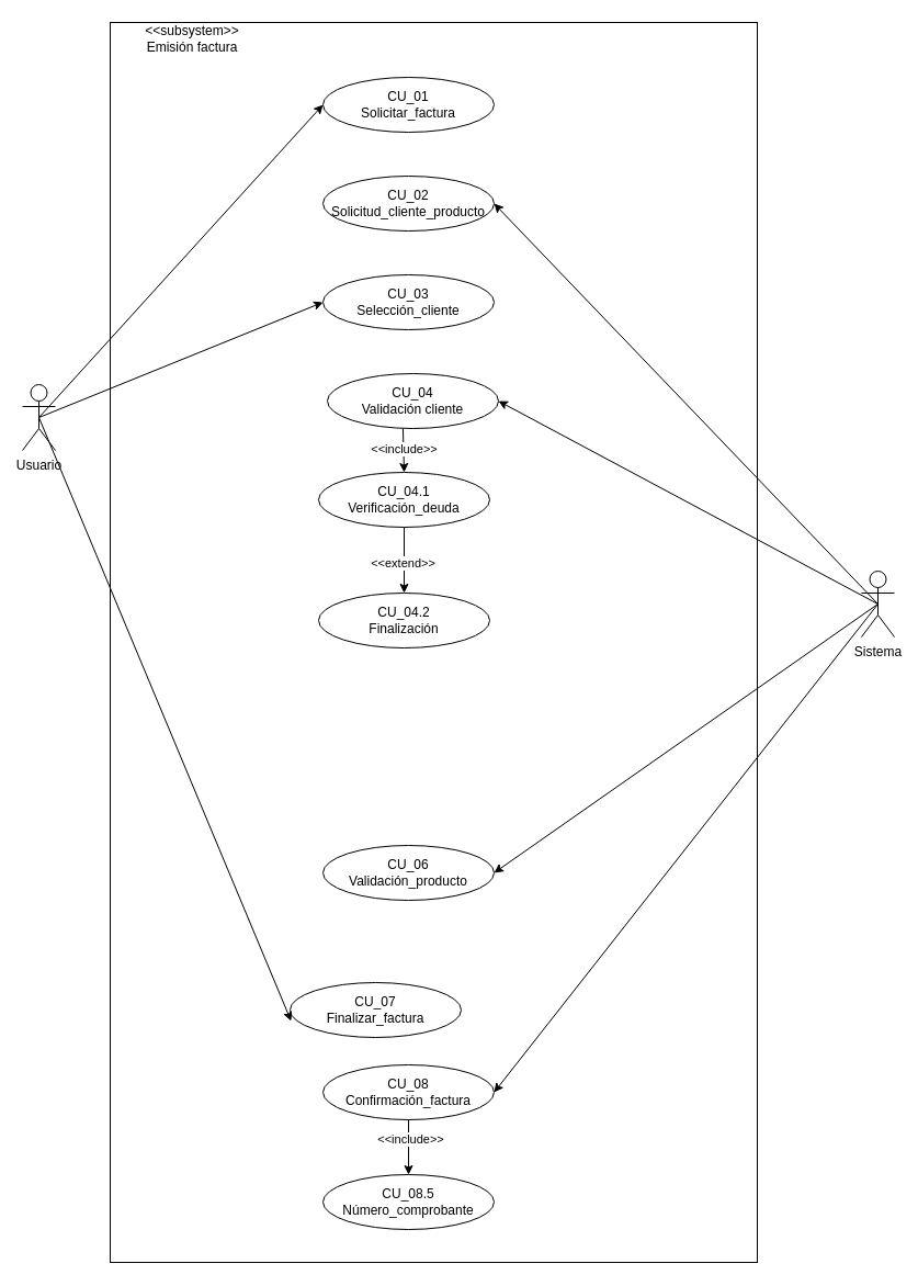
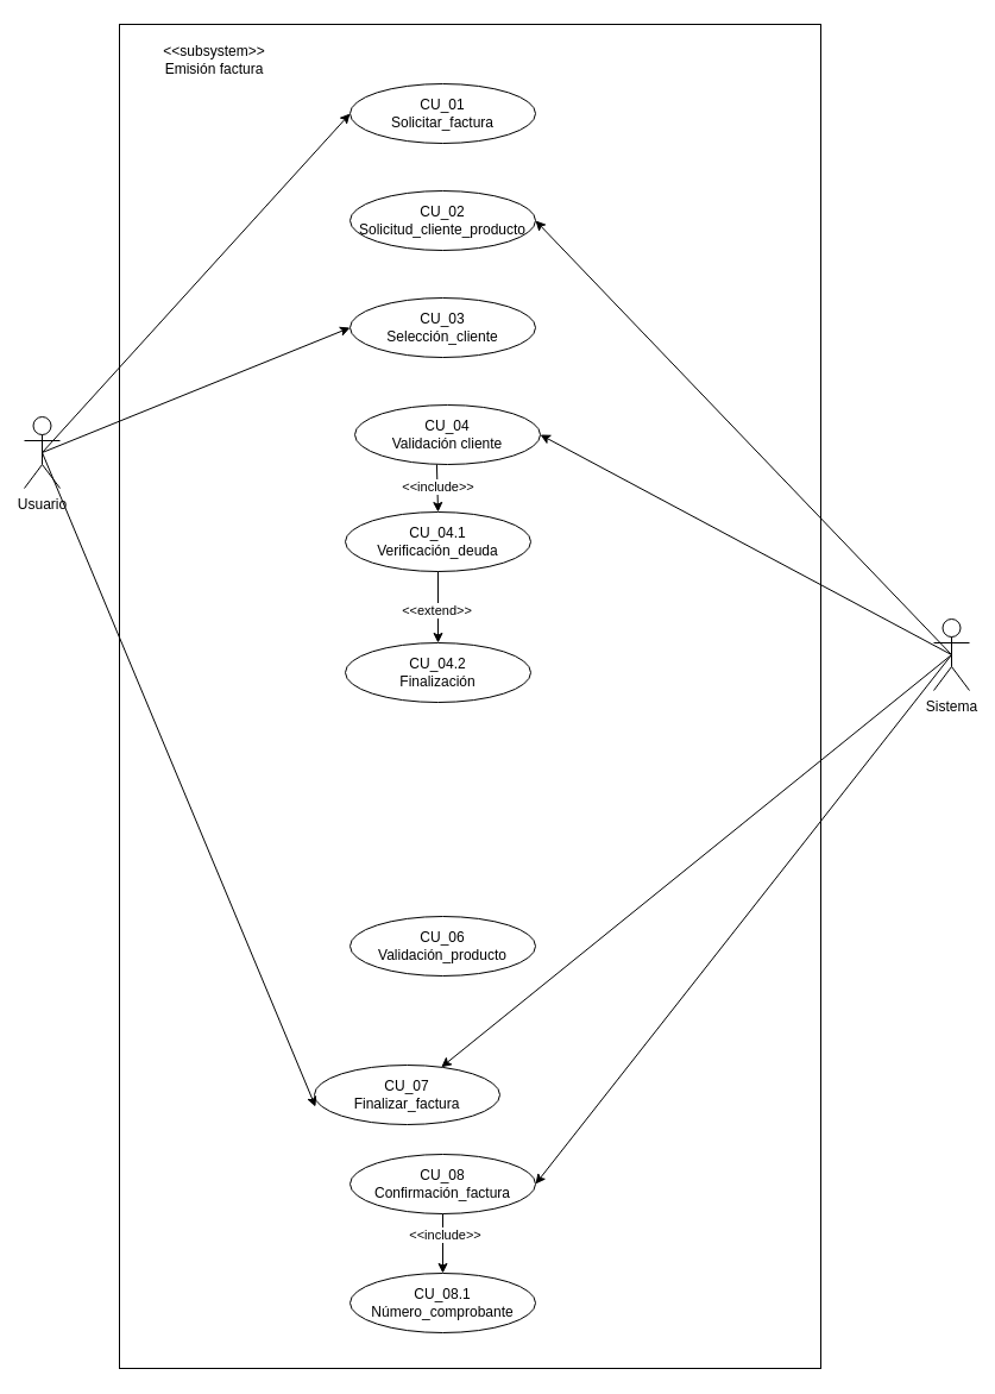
  <mxCell id="0" />
  <mxCell id="1" parent="0" />
  <mxCell id="2" value="" style="rounded=0;whiteSpace=wrap;html=1;" vertex="1" parent="1"><mxGeometry x="100" y="20" width="590" height="1130" as="geometry" /></mxCell>
  <mxCell id="3" value="Usuario" style="shape=umlActor;verticalLabelPosition=bottom;verticalAlign=top;html=1;outlineConnect=0;" vertex="1" parent="1"><mxGeometry x="20" y="350" width="30" height="60" as="geometry" /></mxCell>
  <mxCell id="4" value="" style="endArrow=classic;html=1;rounded=0;exitX=0.5;exitY=0.5;exitDx=0;exitDy=0;exitPerimeter=0;entryX=0;entryY=0.5;entryDx=0;entryDy=0;" edge="1" parent="1" source="3" target="5"><mxGeometry width="50" height="50" relative="1" as="geometry"><mxPoint x="170" y="210" as="sourcePoint" /><mxPoint x="290" y="130" as="targetPoint" /></mxGeometry></mxCell>
  <mxCell id="5" value="CU_01&lt;br&gt;Solicitar_factura" style="ellipse;whiteSpace=wrap;html=1;" vertex="1" parent="1"><mxGeometry x="294" y="70" width="156" height="50" as="geometry" /></mxCell>
  <mxCell id="6" value="CU_02&lt;br&gt;Solicitud_cliente_producto" style="ellipse;whiteSpace=wrap;html=1;" vertex="1" parent="1"><mxGeometry x="294" y="160" width="156" height="50" as="geometry" /></mxCell>
  <mxCell id="7" value="CU_03&lt;br&gt;Selección_cliente" style="ellipse;whiteSpace=wrap;html=1;" vertex="1" parent="1"><mxGeometry x="294" y="250" width="156" height="50" as="geometry" /></mxCell>
  <mxCell id="8" value="CU_04&lt;br&gt;Validación cliente" style="ellipse;whiteSpace=wrap;html=1;" vertex="1" parent="1"><mxGeometry x="298" y="340" width="156" height="50" as="geometry" /></mxCell>
  <mxCell id="9" value="CU_04.1&lt;br&gt;Verificación_deuda" style="ellipse;whiteSpace=wrap;html=1;" vertex="1" parent="1"><mxGeometry x="290" y="430" width="156" height="50" as="geometry" /></mxCell>
  <mxCell id="10" value="CU_04.2&lt;br&gt;Finalización" style="ellipse;whiteSpace=wrap;html=1;" vertex="1" parent="1"><mxGeometry x="290" y="540" width="156" height="50" as="geometry" /></mxCell>
  <mxCell id="11" value="CU_06&lt;br&gt;Validación_producto" style="ellipse;whiteSpace=wrap;html=1;" vertex="1" parent="1"><mxGeometry x="294" y="770" width="156" height="50" as="geometry" /></mxCell>
  <mxCell id="12" value="CU_07&lt;br&gt;Finalizar_factura" style="ellipse;whiteSpace=wrap;html=1;" vertex="1" parent="1"><mxGeometry x="264" y="895" width="156" height="50" as="geometry" /></mxCell>
  <mxCell id="13" value="CU_08&lt;br&gt;Confirmación_factura" style="ellipse;whiteSpace=wrap;html=1;" vertex="1" parent="1"><mxGeometry x="294" y="970" width="156" height="50" as="geometry" /></mxCell>
- <mxCell id="14" value="CU_08.5&lt;br&gt;Número_comprobante" style="ellipse;whiteSpace=wrap;html=1;" vertex="1" parent="1"><mxGeometry x="294" y="1070" width="156" height="50" as="geometry" /></mxCell>
+ <mxCell id="14" value="CU_08.1&lt;br&gt;Número_comprobante" style="ellipse;whiteSpace=wrap;html=1;" vertex="1" parent="1"><mxGeometry x="294" y="1070" width="156" height="50" as="geometry" /></mxCell>
  <mxCell id="15" value="Sistema" style="shape=umlActor;verticalLabelPosition=bottom;verticalAlign=top;html=1;outlineConnect=0;" vertex="1" parent="1"><mxGeometry x="785" y="520" width="30" height="60" as="geometry" /></mxCell>
  <mxCell id="16" value="" style="endArrow=classic;html=1;rounded=0;exitX=0.5;exitY=1;exitDx=0;exitDy=0;" edge="1" parent="1" source="9" target="10"><mxGeometry width="50" height="50" relative="1" as="geometry"><mxPoint x="390" y="710" as="sourcePoint" /><mxPoint x="440" y="660" as="targetPoint" /></mxGeometry></mxCell>
  <mxCell id="17" value="&amp;lt;&amp;lt;extend&amp;gt;&amp;gt;" style="edgeLabel;html=1;align=center;verticalAlign=middle;resizable=0;points=[];" connectable="0" vertex="1" parent="16"><mxGeometry x="0.05" y="-2" relative="1" as="geometry"><mxPoint as="offset" /></mxGeometry></mxCell>
  <mxCell id="18" value="" style="endArrow=classic;html=1;rounded=0;exitX=0.442;exitY=1;exitDx=0;exitDy=0;entryX=0.5;entryY=0;entryDx=0;entryDy=0;exitPerimeter=0;" edge="1" parent="1" source="8" target="9"><mxGeometry width="50" height="50" relative="1" as="geometry"><mxPoint x="440" y="430" as="sourcePoint" /><mxPoint x="490" y="380" as="targetPoint" /></mxGeometry></mxCell>
  <mxCell id="19" value="&amp;lt;&amp;lt;include&amp;gt;&amp;gt;" style="edgeLabel;html=1;align=center;verticalAlign=middle;resizable=0;points=[];" connectable="0" vertex="1" parent="18"><mxGeometry x="-0.051" relative="1" as="geometry"><mxPoint as="offset" /></mxGeometry></mxCell>
  <mxCell id="20" value="" style="endArrow=classic;html=1;rounded=0;exitX=0.5;exitY=1;exitDx=0;exitDy=0;entryX=0.5;entryY=0;entryDx=0;entryDy=0;" edge="1" parent="1" source="13" target="14"><mxGeometry width="50" height="50" relative="1" as="geometry"><mxPoint x="340" y="1060" as="sourcePoint" /><mxPoint x="390" y="1010" as="targetPoint" /></mxGeometry></mxCell>
  <mxCell id="21" value="&amp;lt;&amp;lt;include&amp;gt;&amp;gt;" style="edgeLabel;html=1;align=center;verticalAlign=middle;resizable=0;points=[];" connectable="0" vertex="1" parent="20"><mxGeometry x="-0.32" y="1" relative="1" as="geometry"><mxPoint as="offset" /></mxGeometry></mxCell>
- <mxCell id="22" value="" style="endArrow=classic;html=1;rounded=0;exitX=0.5;exitY=0.5;exitDx=0;exitDy=0;exitPerimeter=0;entryX=1;entryY=0.5;entryDx=0;entryDy=0;" edge="1" parent="1" source="15" target="11"><mxGeometry width="50" height="50" relative="1" as="geometry"><mxPoint x="730" y="880" as="sourcePoint" /><mxPoint x="780" y="830" as="targetPoint" /></mxGeometry></mxCell>
+ <mxCell id="22" value="" style="endArrow=classic;html=1;rounded=0;exitX=0.5;exitY=0.5;exitDx=0;exitDy=0;exitPerimeter=0;" edge="1" parent="1" source="15" target="12"><mxGeometry width="50" height="50" relative="1" as="geometry"><mxPoint x="730" y="880" as="sourcePoint" /><mxPoint x="780" y="830" as="targetPoint" /></mxGeometry></mxCell>
  <mxCell id="23" value="" style="endArrow=classic;html=1;rounded=0;exitX=0.5;exitY=0.5;exitDx=0;exitDy=0;exitPerimeter=0;entryX=1;entryY=0.5;entryDx=0;entryDy=0;" edge="1" parent="1" source="15" target="13"><mxGeometry width="50" height="50" relative="1" as="geometry"><mxPoint x="630" y="990" as="sourcePoint" /><mxPoint x="680" y="940" as="targetPoint" /></mxGeometry></mxCell>
  <mxCell id="24" value="" style="endArrow=classic;html=1;rounded=0;exitX=0.5;exitY=0.5;exitDx=0;exitDy=0;exitPerimeter=0;entryX=0.006;entryY=0.7;entryDx=0;entryDy=0;entryPerimeter=0;" edge="1" parent="1" source="3" target="12"><mxGeometry width="50" height="50" relative="1" as="geometry"><mxPoint x="390" y="650" as="sourcePoint" /><mxPoint x="440" y="600" as="targetPoint" /></mxGeometry></mxCell>
  <mxCell id="25" value="" style="endArrow=classic;html=1;rounded=0;entryX=1;entryY=0.5;entryDx=0;entryDy=0;exitX=0.5;exitY=0.5;exitDx=0;exitDy=0;exitPerimeter=0;" edge="1" parent="1" source="15" target="6"><mxGeometry width="50" height="50" relative="1" as="geometry"><mxPoint x="690" y="390" as="sourcePoint" /><mxPoint x="740" y="340" as="targetPoint" /></mxGeometry></mxCell>
  <mxCell id="26" value="" style="endArrow=classic;html=1;rounded=0;entryX=1;entryY=0.5;entryDx=0;entryDy=0;exitX=0.5;exitY=0.5;exitDx=0;exitDy=0;exitPerimeter=0;" edge="1" parent="1" source="15" target="8"><mxGeometry width="50" height="50" relative="1" as="geometry"><mxPoint x="620" y="540" as="sourcePoint" /><mxPoint x="670" y="490" as="targetPoint" /></mxGeometry></mxCell>
  <mxCell id="27" value="" style="endArrow=classic;html=1;rounded=0;entryX=0;entryY=0.5;entryDx=0;entryDy=0;exitX=0.5;exitY=0.5;exitDx=0;exitDy=0;exitPerimeter=0;" edge="1" parent="1" source="3" target="7"><mxGeometry width="50" height="50" relative="1" as="geometry"><mxPoint x="230" y="340" as="sourcePoint" /><mxPoint x="280" y="290" as="targetPoint" /></mxGeometry></mxCell>
- <mxCell id="28" value="&amp;lt;&amp;lt;subsystem&amp;gt;&amp;gt;&lt;br&gt;Emisión factura" style="text;html=1;align=center;verticalAlign=middle;whiteSpace=wrap;rounded=0;" vertex="1" parent="1"><mxGeometry x="120" y="20" width="110" height="30" as="geometry" /></mxCell>
+ <mxCell id="28" value="&amp;lt;&amp;lt;subsystem&amp;gt;&amp;gt;&lt;br&gt;Emisión factura" style="text;html=1;align=center;verticalAlign=middle;whiteSpace=wrap;rounded=0;" vertex="1" parent="1"><mxGeometry x="125" y="35" width="110" height="30" as="geometry" /></mxCell>
